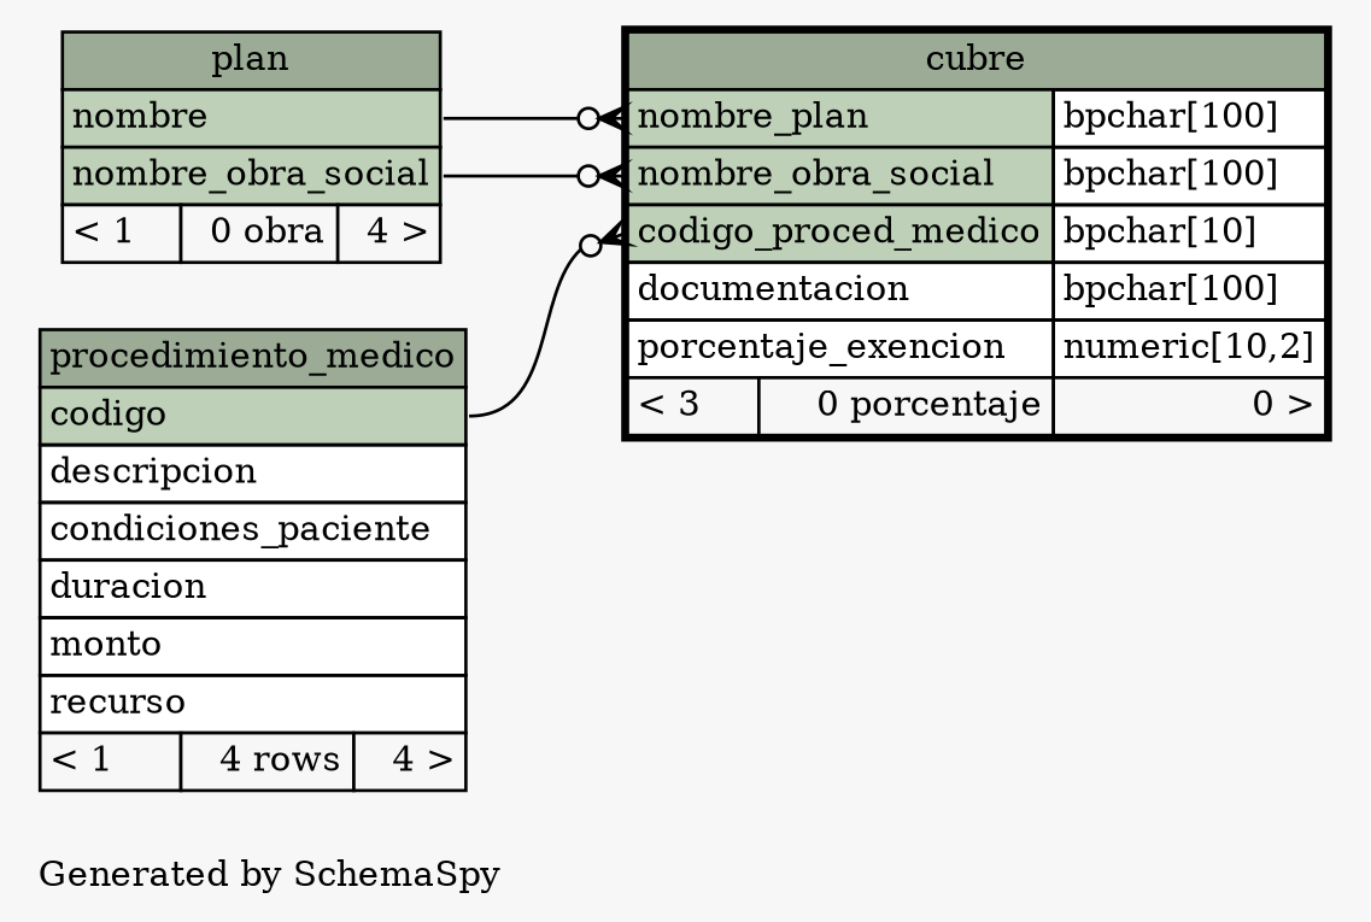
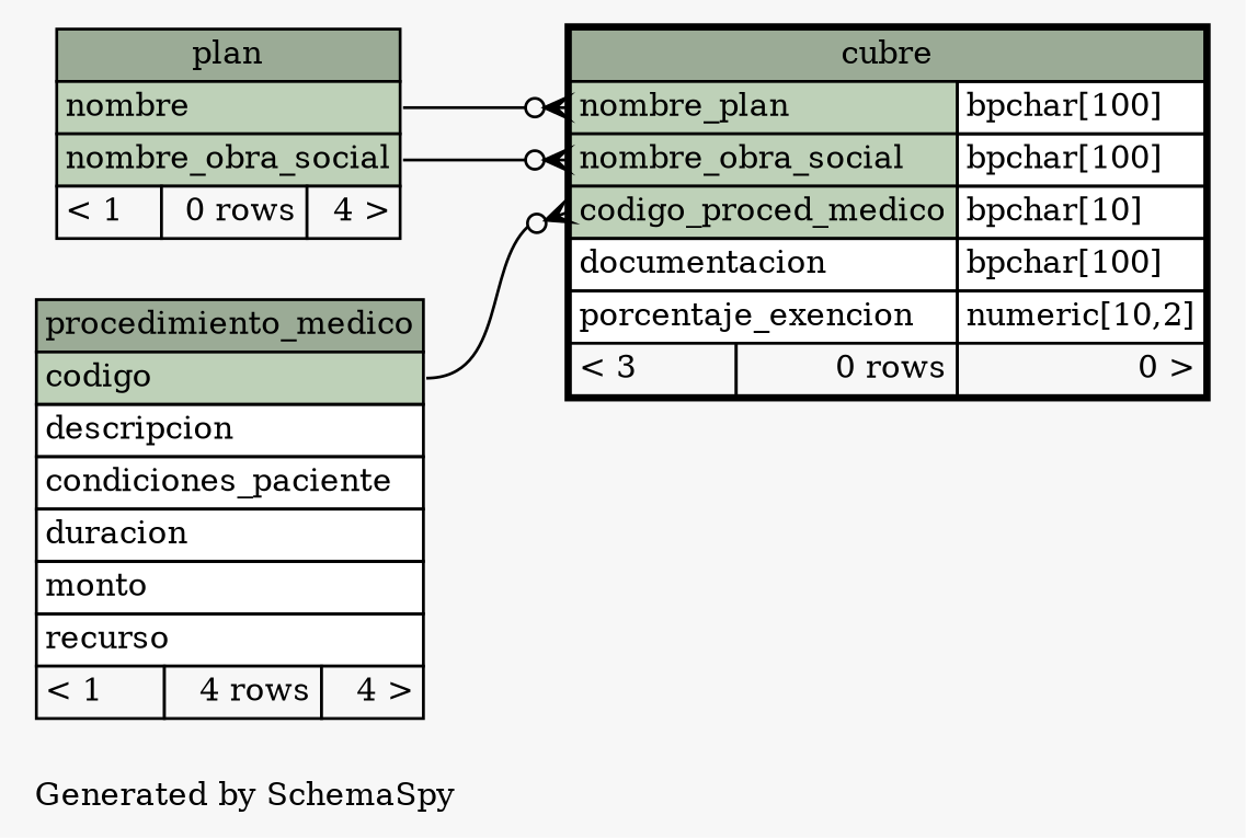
  digraph {
    bgcolor="#f7f7f7"
    fontname="DejaVu Serif"
    fontsize=11
    label="\nGenerated by SchemaSpy"
    labeljust=l
    nodesep=0.18
    rankdir=RL
    ranksep=0.46
    node [fontname="DejaVu Serif" fontsize=11 shape=plaintext]
    edge [arrowhead=none arrowsize=0.8 arrowtail=crowodot dir=back fontname="DejaVu Serif"]
-   n1 [label=<     <TABLE BORDER="2" CELLBORDER="1" CELLSPACING="0" BGCOLOR="#ffffff">       <TR><TD COLSPAN="3" BGCOLOR="#9bab96" ALIGN="CENTER">cubre</TD></TR>       <TR><TD PORT="nombre_plan" COLSPAN="2" BGCOLOR="#bed1b8" ALIGN="LEFT">nombre_plan</TD><TD PORT="nombre_plan.type" ALIGN="LEFT">bpchar[100]</TD></TR>       <TR><TD PORT="nombre_obra_social" COLSPAN="2" BGCOLOR="#bed1b8" ALIGN="LEFT">nombre_obra_social</TD><TD PORT="nombre_obra_social.type" ALIGN="LEFT">bpchar[100]</TD></TR>       <TR><TD PORT="codigo_proced_medico" COLSPAN="2" BGCOLOR="#bed1b8" ALIGN="LEFT">codigo_proced_medico</TD><TD PORT="codigo_proced_medico.type" ALIGN="LEFT">bpchar[10]</TD></TR>       <TR><TD PORT="documentacion" COLSPAN="2" ALIGN="LEFT">documentacion</TD><TD PORT="documentacion.type" ALIGN="LEFT">bpchar[100]</TD></TR>       <TR><TD PORT="porcentaje_exencion" COLSPAN="2" ALIGN="LEFT">porcentaje_exencion</TD><TD PORT="porcentaje_exencion.type" ALIGN="LEFT">numeric[10,2]</TD></TR>       <TR><TD ALIGN="LEFT" BGCOLOR="#f7f7f7">&lt; 3</TD><TD ALIGN="RIGHT" BGCOLOR="#f7f7f7">0 porcentaje</TD><TD ALIGN="RIGHT" BGCOLOR="#f7f7f7">0 &gt;</TD></TR>     </TABLE>>]
+   n1 [label=<     <TABLE BORDER="2" CELLBORDER="1" CELLSPACING="0" BGCOLOR="#ffffff">       <TR><TD COLSPAN="3" BGCOLOR="#9bab96" ALIGN="CENTER">cubre</TD></TR>       <TR><TD PORT="nombre_plan" COLSPAN="2" BGCOLOR="#bed1b8" ALIGN="LEFT">nombre_plan</TD><TD PORT="nombre_plan.type" ALIGN="LEFT">bpchar[100]</TD></TR>       <TR><TD PORT="nombre_obra_social" COLSPAN="2" BGCOLOR="#bed1b8" ALIGN="LEFT">nombre_obra_social</TD><TD PORT="nombre_obra_social.type" ALIGN="LEFT">bpchar[100]</TD></TR>       <TR><TD PORT="codigo_proced_medico" COLSPAN="2" BGCOLOR="#bed1b8" ALIGN="LEFT">codigo_proced_medico</TD><TD PORT="codigo_proced_medico.type" ALIGN="LEFT">bpchar[10]</TD></TR>       <TR><TD PORT="documentacion" COLSPAN="2" ALIGN="LEFT">documentacion</TD><TD PORT="documentacion.type" ALIGN="LEFT">bpchar[100]</TD></TR>       <TR><TD PORT="porcentaje_exencion" COLSPAN="2" ALIGN="LEFT">porcentaje_exencion</TD><TD PORT="porcentaje_exencion.type" ALIGN="LEFT">numeric[10,2]</TD></TR>       <TR><TD ALIGN="LEFT" BGCOLOR="#f7f7f7">&lt; 3</TD><TD ALIGN="RIGHT" BGCOLOR="#f7f7f7">0 rows</TD><TD ALIGN="RIGHT" BGCOLOR="#f7f7f7">0 &gt;</TD></TR>     </TABLE>>]
    n2 [label=<     <TABLE BORDER="0" CELLBORDER="1" CELLSPACING="0" BGCOLOR="#ffffff">       <TR><TD COLSPAN="3" BGCOLOR="#9bab96" ALIGN="CENTER">procedimiento_medico</TD></TR>       <TR><TD PORT="codigo" COLSPAN="3" BGCOLOR="#bed1b8" ALIGN="LEFT">codigo</TD></TR>       <TR><TD PORT="descripcion" COLSPAN="3" ALIGN="LEFT">descripcion</TD></TR>       <TR><TD PORT="condiciones_paciente" COLSPAN="3" ALIGN="LEFT">condiciones_paciente</TD></TR>       <TR><TD PORT="duracion" COLSPAN="3" ALIGN="LEFT">duracion</TD></TR>       <TR><TD PORT="monto" COLSPAN="3" ALIGN="LEFT">monto</TD></TR>       <TR><TD PORT="recurso" COLSPAN="3" ALIGN="LEFT">recurso</TD></TR>       <TR><TD ALIGN="LEFT" BGCOLOR="#f7f7f7">&lt; 1</TD><TD ALIGN="RIGHT" BGCOLOR="#f7f7f7">4 rows</TD><TD ALIGN="RIGHT" BGCOLOR="#f7f7f7">4 &gt;</TD></TR>     </TABLE>>]
-   n3 [label=<     <TABLE BORDER="0" CELLBORDER="1" CELLSPACING="0" BGCOLOR="#ffffff">       <TR><TD COLSPAN="3" BGCOLOR="#9bab96" ALIGN="CENTER">plan</TD></TR>       <TR><TD PORT="nombre" COLSPAN="3" BGCOLOR="#bed1b8" ALIGN="LEFT">nombre</TD></TR>       <TR><TD PORT="nombre_obra_social" COLSPAN="3" BGCOLOR="#bed1b8" ALIGN="LEFT">nombre_obra_social</TD></TR>       <TR><TD ALIGN="LEFT" BGCOLOR="#f7f7f7">&lt; 1</TD><TD ALIGN="RIGHT" BGCOLOR="#f7f7f7">0 obra</TD><TD ALIGN="RIGHT" BGCOLOR="#f7f7f7">4 &gt;</TD></TR>     </TABLE>>]
+   n3 [label=<     <TABLE BORDER="0" CELLBORDER="1" CELLSPACING="0" BGCOLOR="#ffffff">       <TR><TD COLSPAN="3" BGCOLOR="#9bab96" ALIGN="CENTER">plan</TD></TR>       <TR><TD PORT="nombre" COLSPAN="3" BGCOLOR="#bed1b8" ALIGN="LEFT">nombre</TD></TR>       <TR><TD PORT="nombre_obra_social" COLSPAN="3" BGCOLOR="#bed1b8" ALIGN="LEFT">nombre_obra_social</TD></TR>       <TR><TD ALIGN="LEFT" BGCOLOR="#f7f7f7">&lt; 1</TD><TD ALIGN="RIGHT" BGCOLOR="#f7f7f7">0 rows</TD><TD ALIGN="RIGHT" BGCOLOR="#f7f7f7">4 &gt;</TD></TR>     </TABLE>>]
    n1 -> n2 [headport="codigo:e" tailport="codigo_proced_medico:w"]
    n1 -> n3 [headport="nombre_obra_social:e" tailport="nombre_obra_social:w"]
    n1 -> n3 [headport="nombre:e" tailport="nombre_plan:w"]
  }
